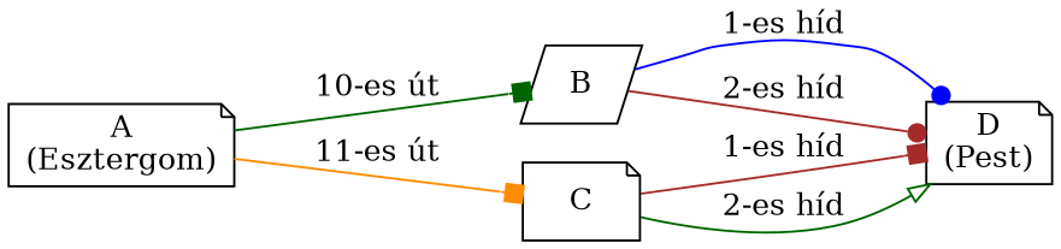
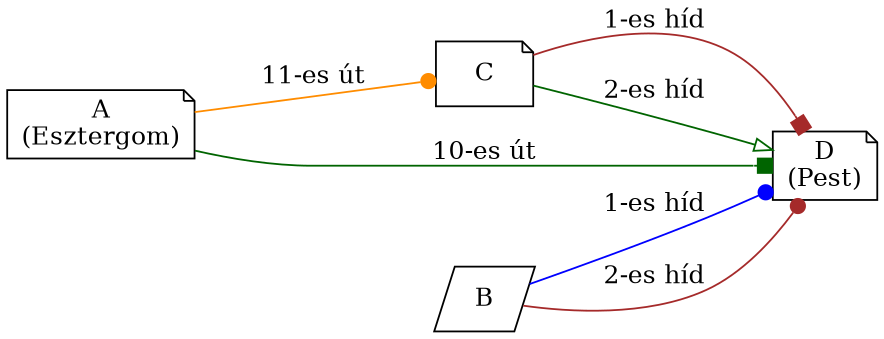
  digraph {
    rankdir=LR
    node [shape=note]
    edge [arrowhead=box color=darkgreen minlen=2]
    n1 [label="A\n(Esztergom)"]
    n2 [label=B shape=parallelogram]
    n3 [label=C]
    n4 [label="D\n(Pest)"]
-   n1 -> n2 [label="10-es út"]
-   n1 -> n3 [color=darkorange label="11-es út"]
+   n1 -> n4 [label="10-es út"]
+   n1 -> n3 [arrowhead=dot color=darkorange label="11-es út"]
    n2 -> n4 [arrowhead=dot color=blue label="1-es híd"]
    n2 -> n4 [arrowhead=dot color=brown label="2-es híd"]
    n3 -> n4 [color=brown label="1-es híd"]
    n3 -> n4 [arrowhead=onormal label="2-es híd"]
  }
